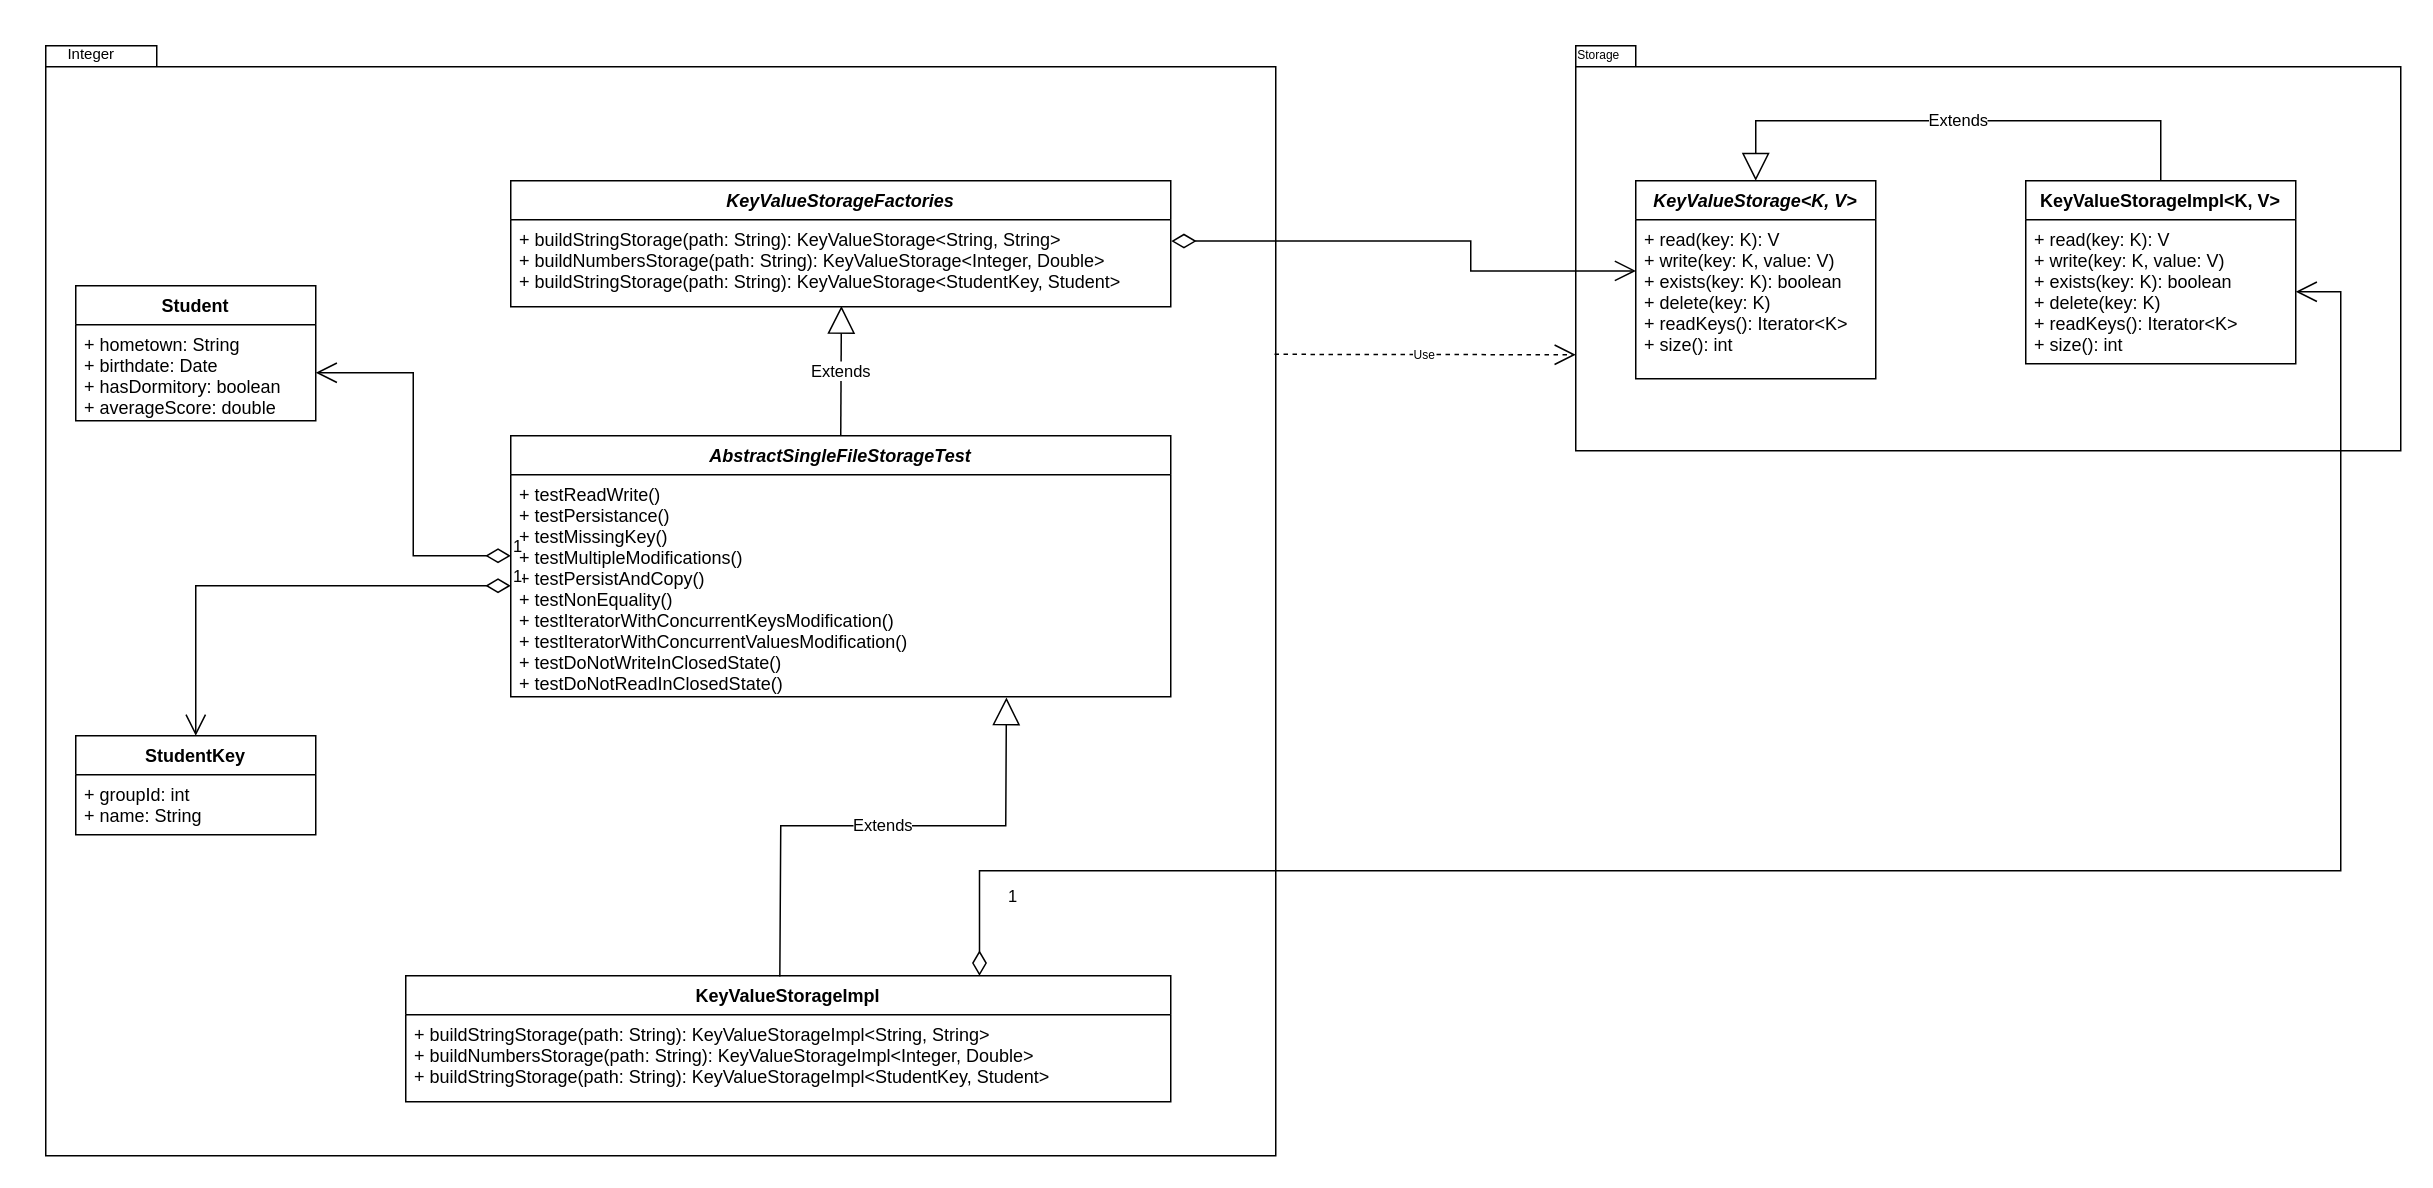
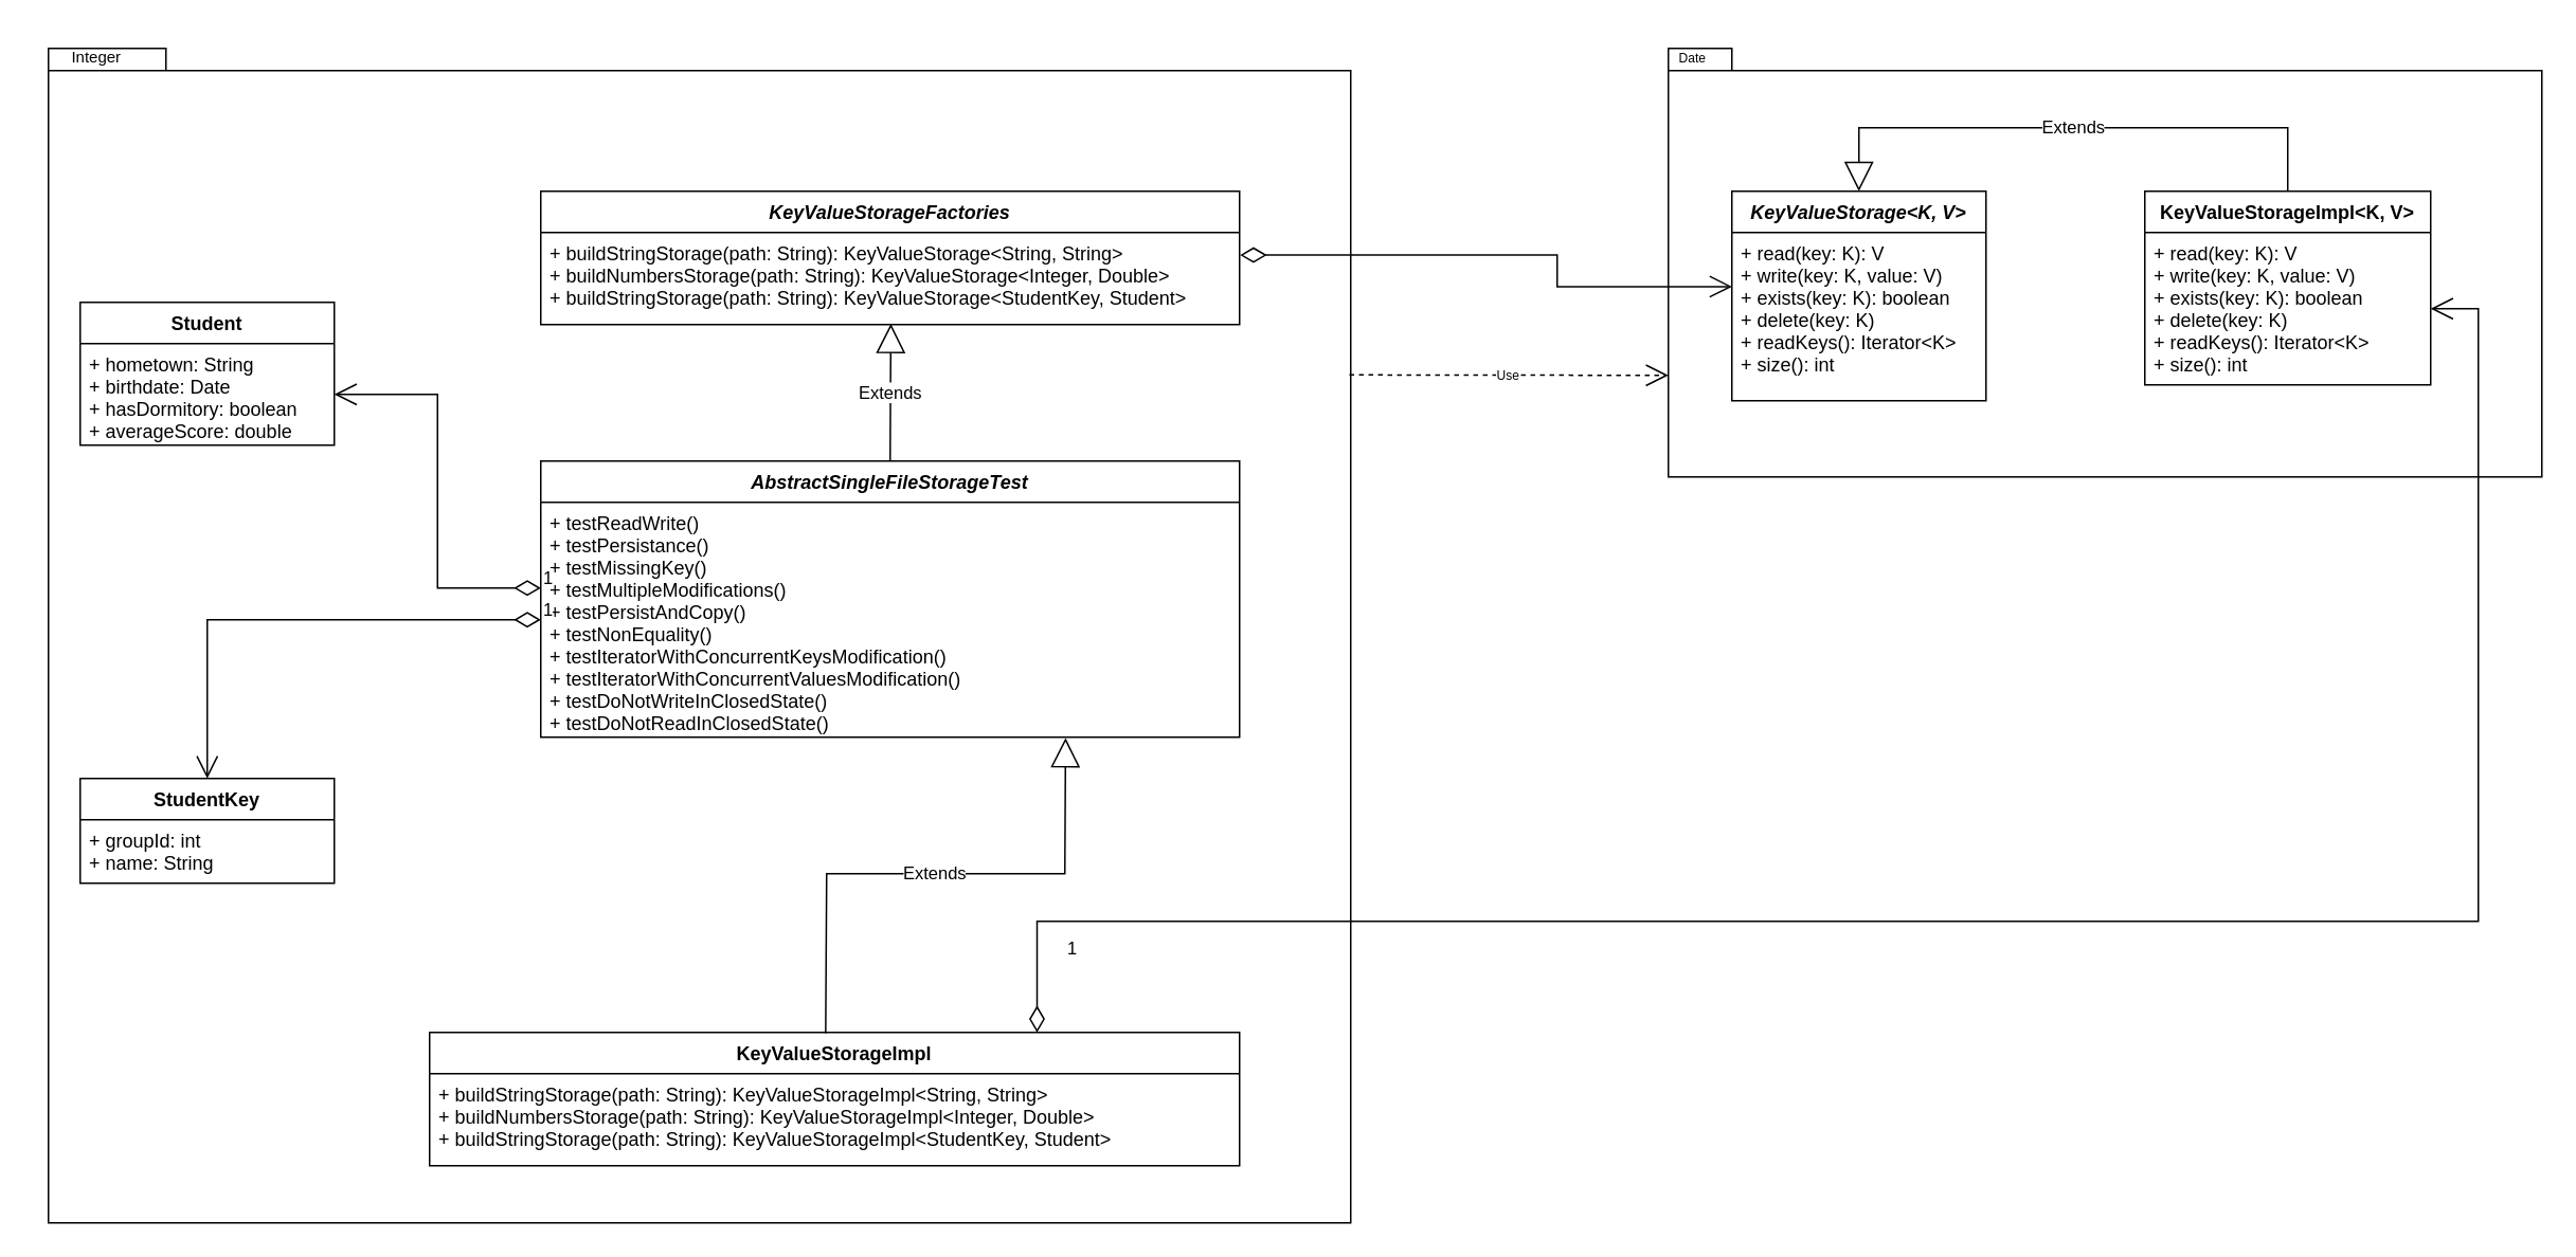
  <mxCell id="0" />
  <mxCell id="1" parent="0" />
  <mxCell id="2" value="KeyValueStorage&lt;K, V&gt;" style="swimlane;fontStyle=3;align=center;verticalAlign=top;childLayout=stackLayout;horizontal=1;startSize=26;horizontalStack=0;resizeParent=1;resizeParentMax=0;resizeLast=0;collapsible=1;marginBottom=0;" parent="1" vertex="1"><mxGeometry x="1090" y="120" width="160" height="132" as="geometry" /></mxCell>
  <mxCell id="3" value="+ read(key: K): V&#10;+ write(key: K, value: V)&#10;+ exists(key: K): boolean&#10;+ delete(key: K)&#10;+ readKeys(): Iterator&lt;K&gt;&#10;+ size(): int" style="text;strokeColor=none;fillColor=none;align=left;verticalAlign=top;spacingLeft=4;spacingRight=4;overflow=hidden;rotatable=0;points=[[0,0.5],[1,0.5]];portConstraint=eastwest;" parent="2" vertex="1"><mxGeometry y="26" width="160" height="106" as="geometry" /></mxCell>
  <mxCell id="4" value="KeyValueStorageImpl&lt;K, V&gt;" style="swimlane;fontStyle=1;align=center;verticalAlign=top;childLayout=stackLayout;horizontal=1;startSize=26;horizontalStack=0;resizeParent=1;resizeParentMax=0;resizeLast=0;collapsible=1;marginBottom=0;" parent="1" vertex="1"><mxGeometry x="1350" y="120" width="180" height="122" as="geometry" /></mxCell>
  <mxCell id="5" value="+ read(key: K): V&#10;+ write(key: K, value: V)&#10;+ exists(key: K): boolean&#10;+ delete(key: K)&#10;+ readKeys(): Iterator&lt;K&gt;&#10;+ size(): int" style="text;strokeColor=none;fillColor=none;align=left;verticalAlign=top;spacingLeft=4;spacingRight=4;overflow=hidden;rotatable=0;points=[[0,0.5],[1,0.5]];portConstraint=eastwest;" parent="4" vertex="1"><mxGeometry y="26" width="180" height="96" as="geometry" /></mxCell>
  <mxCell id="6" value="Extends" style="endArrow=block;endSize=16;endFill=0;html=1;rounded=0;exitX=0.5;exitY=0;exitDx=0;exitDy=0;entryX=0.5;entryY=0;entryDx=0;entryDy=0;" parent="1" source="4" target="2" edge="1"><mxGeometry width="160" relative="1" as="geometry"><mxPoint x="1310" y="80" as="sourcePoint" /><mxPoint x="1470" y="80" as="targetPoint" /><Array as="points"><mxPoint x="1440" y="80" /><mxPoint x="1170" y="80" /></Array></mxGeometry></mxCell>
  <mxCell id="7" value="KeyValueStorageFactories" style="swimlane;fontStyle=3;align=center;verticalAlign=top;childLayout=stackLayout;horizontal=1;startSize=26;horizontalStack=0;resizeParent=1;resizeParentMax=0;resizeLast=0;collapsible=1;marginBottom=0;" parent="1" vertex="1"><mxGeometry x="340" y="120" width="440" height="84" as="geometry" /></mxCell>
  <mxCell id="8" value="+ buildStringStorage(path: String): KeyValueStorage&lt;String, String&gt;&#10;+ buildNumbersStorage(path: String): KeyValueStorage&lt;Integer, Double&gt;&#10;+ buildStringStorage(path: String): KeyValueStorage&lt;StudentKey, Student&gt;" style="text;strokeColor=none;fillColor=none;align=left;verticalAlign=top;spacingLeft=4;spacingRight=4;overflow=hidden;rotatable=0;points=[[0,0.5],[1,0.5]];portConstraint=eastwest;" parent="7" vertex="1"><mxGeometry y="26" width="440" height="58" as="geometry" /></mxCell>
  <mxCell id="9" value="" style="endArrow=open;html=1;endSize=12;startArrow=diamondThin;startSize=14;startFill=0;edgeStyle=orthogonalEdgeStyle;align=left;verticalAlign=bottom;rounded=0;exitX=0.915;exitY=0.176;exitDx=0;exitDy=0;exitPerimeter=0;entryX=0.073;entryY=0.556;entryDx=0;entryDy=0;entryPerimeter=0;" parent="1" source="25" target="23" edge="1"><mxGeometry x="-1" y="3" relative="1" as="geometry"><mxPoint x="1110" y="290" as="sourcePoint" /><mxPoint x="1000" y="90" as="targetPoint" /><Array as="points"><mxPoint x="980" y="160" /><mxPoint x="980" y="180" /></Array></mxGeometry></mxCell>
  <mxCell id="10" value="AbstractSingleFileStorageTest" style="swimlane;fontStyle=3;align=center;verticalAlign=top;childLayout=stackLayout;horizontal=1;startSize=26;horizontalStack=0;resizeParent=1;resizeParentMax=0;resizeLast=0;collapsible=1;marginBottom=0;" parent="1" vertex="1"><mxGeometry x="340" y="290" width="440" height="174" as="geometry" /></mxCell>
  <mxCell id="11" value="+ testReadWrite()&#10;+ testPersistance()&#10;+ testMissingKey()&#10;+ testMultipleModifications()&#10;+ testPersistAndCopy()&#10;+ testNonEquality()&#10;+ testIteratorWithConcurrentKeysModification()&#10;+ testIteratorWithConcurrentValuesModification()&#10;+ testDoNotWriteInClosedState()&#10;+ testDoNotReadInClosedState()&#10;" style="text;strokeColor=none;fillColor=none;align=left;verticalAlign=top;spacingLeft=4;spacingRight=4;overflow=hidden;rotatable=0;points=[[0,0.5],[1,0.5]];portConstraint=eastwest;" parent="10" vertex="1"><mxGeometry y="26" width="440" height="148" as="geometry" /></mxCell>
  <mxCell id="12" value="Extends" style="endArrow=block;endSize=16;endFill=0;html=1;rounded=0;exitX=0.5;exitY=0;exitDx=0;exitDy=0;entryX=0.501;entryY=0.991;entryDx=0;entryDy=0;entryPerimeter=0;" parent="1" source="10" target="8" edge="1"><mxGeometry width="160" relative="1" as="geometry"><mxPoint x="660" y="260" as="sourcePoint" /><mxPoint x="820" y="260" as="targetPoint" /></mxGeometry></mxCell>
  <mxCell id="13" value="Student" style="swimlane;fontStyle=1;align=center;verticalAlign=top;childLayout=stackLayout;horizontal=1;startSize=26;horizontalStack=0;resizeParent=1;resizeParentMax=0;resizeLast=0;collapsible=1;marginBottom=0;" parent="1" vertex="1"><mxGeometry x="50" y="190" width="160" height="90" as="geometry" /></mxCell>
  <mxCell id="14" value="+ hometown: String&#10;+ birthdate: Date&#10;+ hasDormitory: boolean&#10;+ averageScore: double&#10;" style="text;strokeColor=none;fillColor=none;align=left;verticalAlign=top;spacingLeft=4;spacingRight=4;overflow=hidden;rotatable=0;points=[[0,0.5],[1,0.5]];portConstraint=eastwest;" parent="13" vertex="1"><mxGeometry y="26" width="160" height="64" as="geometry" /></mxCell>
  <mxCell id="15" value="StudentKey" style="swimlane;fontStyle=1;align=center;verticalAlign=top;childLayout=stackLayout;horizontal=1;startSize=26;horizontalStack=0;resizeParent=1;resizeParentMax=0;resizeLast=0;collapsible=1;marginBottom=0;" parent="1" vertex="1"><mxGeometry x="50" y="490" width="160" height="66" as="geometry" /></mxCell>
  <mxCell id="16" value="+ groupId: int&#10;+ name: String&#10;" style="text;strokeColor=none;fillColor=none;align=left;verticalAlign=top;spacingLeft=4;spacingRight=4;overflow=hidden;rotatable=0;points=[[0,0.5],[1,0.5]];portConstraint=eastwest;" parent="15" vertex="1"><mxGeometry y="26" width="160" height="40" as="geometry" /></mxCell>
  <mxCell id="17" value="1" style="endArrow=open;html=1;endSize=12;startArrow=diamondThin;startSize=14;startFill=0;edgeStyle=orthogonalEdgeStyle;align=left;verticalAlign=bottom;rounded=0;exitX=0;exitY=0.5;exitDx=0;exitDy=0;" parent="1" source="11" target="15" edge="1"><mxGeometry x="-1" y="3" relative="1" as="geometry"><mxPoint x="330" y="450" as="sourcePoint" /><mxPoint x="330" y="394" as="targetPoint" /><Array as="points"><mxPoint x="130" y="390" /></Array></mxGeometry></mxCell>
  <mxCell id="18" value="1" style="endArrow=open;html=1;endSize=12;startArrow=diamondThin;startSize=14;startFill=0;edgeStyle=orthogonalEdgeStyle;align=left;verticalAlign=bottom;rounded=0;exitX=0;exitY=0.365;exitDx=0;exitDy=0;exitPerimeter=0;" parent="1" source="11" target="14" edge="1"><mxGeometry x="-1" y="3" relative="1" as="geometry"><mxPoint x="50" y="330" as="sourcePoint" /><mxPoint x="130" y="290" as="targetPoint" /></mxGeometry></mxCell>
  <mxCell id="19" value="KeyValueStorageImpl" style="swimlane;fontStyle=1;align=center;verticalAlign=top;childLayout=stackLayout;horizontal=1;startSize=26;horizontalStack=0;resizeParent=1;resizeParentMax=0;resizeLast=0;collapsible=1;marginBottom=0;" parent="1" vertex="1"><mxGeometry x="270" y="650" width="510" height="84" as="geometry"><mxRectangle x="460" y="480" width="190" height="30" as="alternateBounds" /></mxGeometry></mxCell>
  <mxCell id="20" value="+ buildStringStorage(path: String): KeyValueStorageImpl&lt;String, String&gt;&#10;+ buildNumbersStorage(path: String): KeyValueStorageImpl&lt;Integer, Double&gt;&#10;+ buildStringStorage(path: String): KeyValueStorageImpl&lt;StudentKey, Student&gt;" style="text;strokeColor=none;fillColor=none;align=left;verticalAlign=top;spacingLeft=4;spacingRight=4;overflow=hidden;rotatable=0;points=[[0,0.5],[1,0.5]];portConstraint=eastwest;" parent="19" vertex="1"><mxGeometry y="26" width="510" height="58" as="geometry" /></mxCell>
  <mxCell id="21" value="Extends" style="endArrow=block;endSize=16;endFill=0;html=1;rounded=0;exitX=0.489;exitY=0.005;exitDx=0;exitDy=0;entryX=0.751;entryY=1.003;entryDx=0;entryDy=0;entryPerimeter=0;exitPerimeter=0;" parent="1" source="19" target="11" edge="1"><mxGeometry width="160" relative="1" as="geometry"><mxPoint x="810" y="250" as="sourcePoint" /><mxPoint x="970" y="250" as="targetPoint" /><Array as="points"><mxPoint x="520" y="550" /><mxPoint x="670" y="550" /></Array></mxGeometry></mxCell>
  <mxCell id="22" value="1" style="endArrow=open;html=1;endSize=12;startArrow=diamondThin;startSize=14;startFill=0;edgeStyle=orthogonalEdgeStyle;align=left;verticalAlign=bottom;rounded=0;exitX=0.75;exitY=0;exitDx=0;exitDy=0;entryX=1;entryY=0.5;entryDx=0;entryDy=0;" parent="1" source="19" target="5" edge="1"><mxGeometry x="-0.937" y="-17" relative="1" as="geometry"><mxPoint x="1330" y="280" as="sourcePoint" /><mxPoint x="1490" y="280" as="targetPoint" /><Array as="points"><mxPoint x="653" y="580" /><mxPoint x="1560" y="580" /><mxPoint x="1560" y="194" /></Array><mxPoint as="offset" /></mxGeometry></mxCell>
  <mxCell id="23" value="" style="shape=folder;fontStyle=1;spacingTop=10;tabWidth=40;tabHeight=14;tabPosition=left;html=1;fillColor=none;" parent="1" vertex="1"><mxGeometry x="1050" y="30" width="550" height="270" as="geometry" /></mxCell>
- <mxCell id="24" value="&lt;font style=&quot;font-size: 8px;&quot;&gt;Storage&lt;/font&gt;" style="text;html=1;resizable=0;autosize=1;align=center;verticalAlign=middle;points=[];fillColor=none;strokeColor=none;rounded=0;" parent="1" vertex="1"><mxGeometry x="1040" y="20" width="50" height="30" as="geometry" /></mxCell>
+ <mxCell id="24" value="&lt;font style=&quot;font-size: 8px;&quot;&gt;Date&lt;/font&gt;" style="text;html=1;resizable=0;autosize=1;align=center;verticalAlign=middle;points=[];fillColor=none;strokeColor=none;rounded=0;" parent="1" vertex="1"><mxGeometry x="1040" y="20" width="50" height="30" as="geometry" /></mxCell>
  <mxCell id="25" value="" style="shape=folder;fontStyle=1;spacingTop=10;tabWidth=40;tabHeight=14;tabPosition=left;html=1;fillColor=none;" parent="1" vertex="1"><mxGeometry x="30" y="30" width="820" height="740" as="geometry" /></mxCell>
  <mxCell id="26" value="&lt;font style=&quot;font-size: 10px;&quot;&gt;Integer&lt;/font&gt;" style="text;html=1;resizable=0;autosize=1;align=center;verticalAlign=middle;points=[];fillColor=none;strokeColor=none;rounded=0;" parent="1" vertex="1"><mxGeometry x="20" y="20" width="80" height="30" as="geometry" /></mxCell>
  <mxCell id="27" value="Use" style="endArrow=open;endSize=12;dashed=1;html=1;rounded=0;fontSize=8;exitX=0.999;exitY=0.278;exitDx=0;exitDy=0;exitPerimeter=0;entryX=0;entryY=0;entryDx=0;entryDy=206;entryPerimeter=0;" parent="1" source="25" target="23" edge="1"><mxGeometry width="160" relative="1" as="geometry"><mxPoint x="930" y="350" as="sourcePoint" /><mxPoint x="1090" y="350" as="targetPoint" /></mxGeometry></mxCell>
